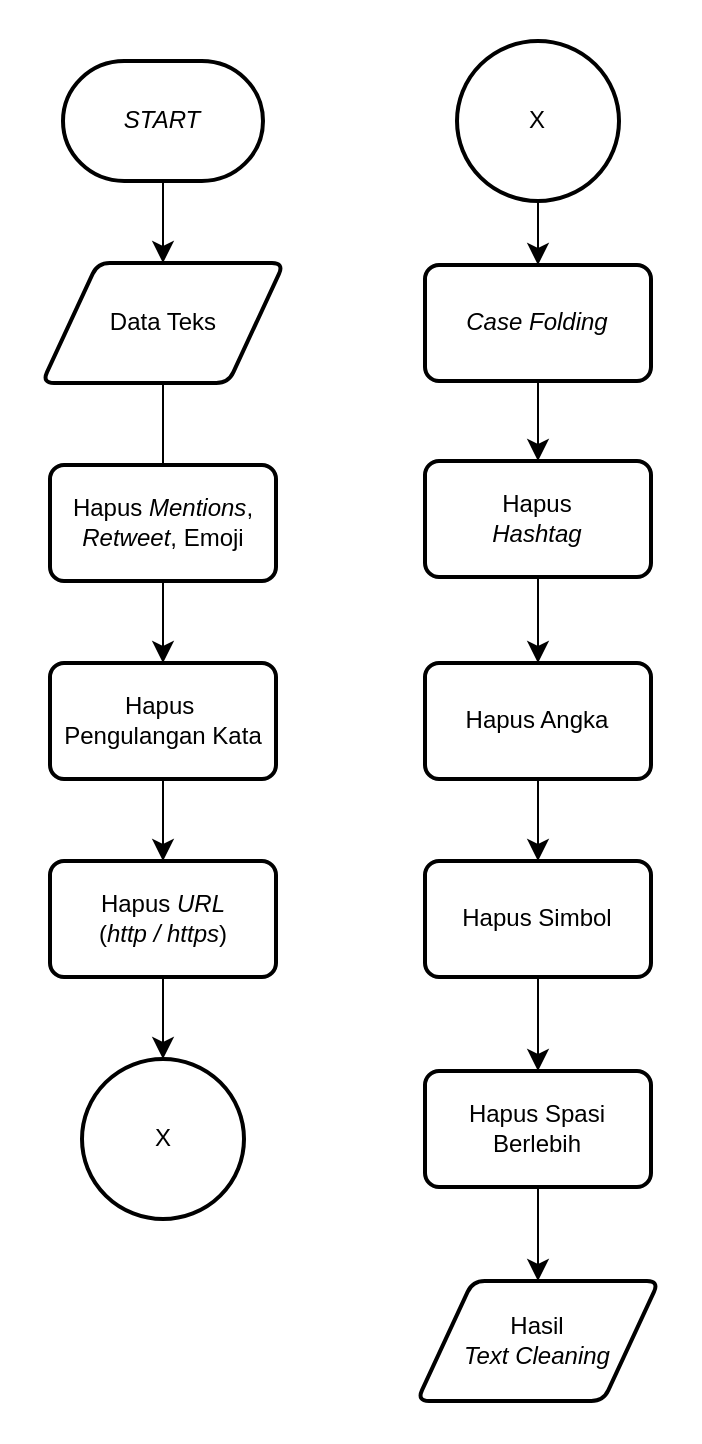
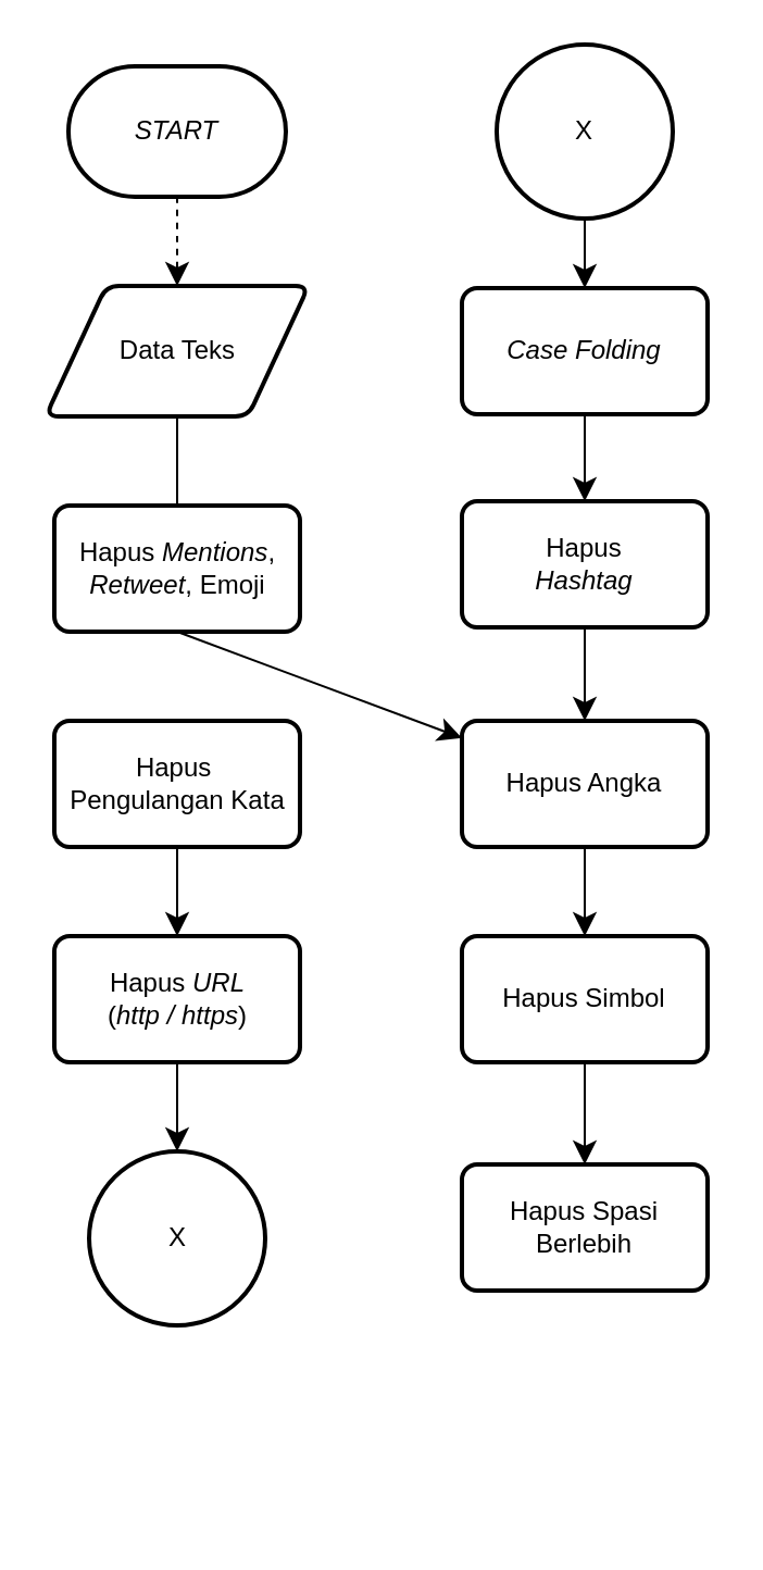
  <mxCell id="0" />
  <mxCell id="1" parent="0" />
- <mxCell id="2" style="edgeStyle=none;curved=1;rounded=0;orthogonalLoop=1;jettySize=auto;html=1;exitX=0.5;exitY=1;exitDx=0;exitDy=0;exitPerimeter=0;entryX=0.5;entryY=0;entryDx=0;entryDy=0;fontSize=12;startSize=8;endSize=8;" edge="1" parent="1" source="3" target="5"><mxGeometry relative="1" as="geometry" /></mxCell>
+ <mxCell id="2" style="edgeStyle=none;curved=1;rounded=0;orthogonalLoop=1;jettySize=auto;html=1;exitX=0.5;exitY=1;exitDx=0;exitDy=0;exitPerimeter=0;entryX=0.5;entryY=0;entryDx=0;entryDy=0;fontSize=12;startSize=8;endSize=8;dashed=1;" edge="1" parent="1" source="3" target="5"><mxGeometry relative="1" as="geometry" /></mxCell>
  <mxCell id="3" value="&lt;i&gt;START&lt;/i&gt;" style="strokeWidth=2;html=1;shape=mxgraph.flowchart.terminator;whiteSpace=wrap;" vertex="1" parent="1"><mxGeometry x="31" y="30" width="100" height="60" as="geometry" /></mxCell>
  <mxCell id="4" style="edgeStyle=none;curved=1;rounded=0;orthogonalLoop=1;jettySize=auto;html=1;exitX=0.5;exitY=1;exitDx=0;exitDy=0;entryX=0.5;entryY=0;entryDx=0;entryDy=0;fontSize=12;startSize=8;endSize=8;endArrow=none;" edge="1" parent="1" source="5" target="7"><mxGeometry relative="1" as="geometry" /></mxCell>
  <mxCell id="5" value="Data Teks" style="shape=parallelogram;html=1;strokeWidth=2;perimeter=parallelogramPerimeter;whiteSpace=wrap;rounded=1;arcSize=12;size=0.23;" vertex="1" parent="1"><mxGeometry x="20.5" y="131" width="121" height="60" as="geometry" /></mxCell>
- <mxCell id="6" style="edgeStyle=none;curved=1;rounded=0;orthogonalLoop=1;jettySize=auto;html=1;exitX=0.5;exitY=1;exitDx=0;exitDy=0;fontSize=12;startSize=8;endSize=8;" edge="1" parent="1" source="7" target="9"><mxGeometry relative="1" as="geometry" /></mxCell>
+ <mxCell id="6" style="edgeStyle=none;curved=1;rounded=0;orthogonalLoop=1;jettySize=auto;html=1;exitX=0.5;exitY=1;exitDx=0;exitDy=0;fontSize=12;startSize=8;endSize=8;" edge="1" parent="1" source="7" target="19"><mxGeometry relative="1" as="geometry" /></mxCell>
  <mxCell id="7" value="Hapus &lt;i&gt;Mentions&lt;/i&gt;,&lt;div&gt;&lt;i&gt;Retweet&lt;/i&gt;, Emoji&lt;/div&gt;" style="rounded=1;whiteSpace=wrap;html=1;absoluteArcSize=1;arcSize=14;strokeWidth=2;" vertex="1" parent="1"><mxGeometry x="24.5" y="232" width="113" height="58" as="geometry" /></mxCell>
  <mxCell id="8" style="edgeStyle=none;curved=1;rounded=0;orthogonalLoop=1;jettySize=auto;html=1;exitX=0.5;exitY=1;exitDx=0;exitDy=0;entryX=0.5;entryY=0;entryDx=0;entryDy=0;fontSize=12;startSize=8;endSize=8;" edge="1" parent="1" source="9" target="10"><mxGeometry relative="1" as="geometry" /></mxCell>
  <mxCell id="9" value="Hapus&amp;nbsp;&lt;div&gt;Pengulangan Kata&lt;/div&gt;" style="rounded=1;whiteSpace=wrap;html=1;absoluteArcSize=1;arcSize=14;strokeWidth=2;" vertex="1" parent="1"><mxGeometry x="24.5" y="331" width="113" height="58" as="geometry" /></mxCell>
  <mxCell id="10" value="Hapus &lt;i&gt;URL&lt;/i&gt;&lt;div&gt;(&lt;i&gt;http / https&lt;/i&gt;)&lt;/div&gt;" style="rounded=1;whiteSpace=wrap;html=1;absoluteArcSize=1;arcSize=14;strokeWidth=2;" vertex="1" parent="1"><mxGeometry x="24.5" y="430" width="113" height="58" as="geometry" /></mxCell>
  <mxCell id="11" value="X" style="strokeWidth=2;html=1;shape=mxgraph.flowchart.start_2;whiteSpace=wrap;" vertex="1" parent="1"><mxGeometry x="40.5" y="529" width="81" height="80" as="geometry" /></mxCell>
  <mxCell id="12" style="edgeStyle=none;curved=1;rounded=0;orthogonalLoop=1;jettySize=auto;html=1;exitX=0.5;exitY=1;exitDx=0;exitDy=0;exitPerimeter=0;entryX=0.5;entryY=0;entryDx=0;entryDy=0;fontSize=12;startSize=8;endSize=8;" edge="1" parent="1" source="13" target="15"><mxGeometry relative="1" as="geometry" /></mxCell>
  <mxCell id="13" value="X" style="strokeWidth=2;html=1;shape=mxgraph.flowchart.start_2;whiteSpace=wrap;" vertex="1" parent="1"><mxGeometry x="228" y="20" width="81" height="80" as="geometry" /></mxCell>
  <mxCell id="14" style="edgeStyle=none;curved=1;rounded=0;orthogonalLoop=1;jettySize=auto;html=1;exitX=0.5;exitY=1;exitDx=0;exitDy=0;entryX=0.5;entryY=0;entryDx=0;entryDy=0;fontSize=12;startSize=8;endSize=8;" edge="1" parent="1" source="15" target="17"><mxGeometry relative="1" as="geometry" /></mxCell>
  <mxCell id="15" value="&lt;i&gt;Case Folding&lt;/i&gt;" style="rounded=1;whiteSpace=wrap;html=1;absoluteArcSize=1;arcSize=14;strokeWidth=2;" vertex="1" parent="1"><mxGeometry x="212" y="132" width="113" height="58" as="geometry" /></mxCell>
  <mxCell id="16" style="edgeStyle=none;curved=1;rounded=0;orthogonalLoop=1;jettySize=auto;html=1;exitX=0.5;exitY=1;exitDx=0;exitDy=0;entryX=0.5;entryY=0;entryDx=0;entryDy=0;fontSize=12;startSize=8;endSize=8;" edge="1" parent="1" source="17" target="19"><mxGeometry relative="1" as="geometry" /></mxCell>
  <mxCell id="17" value="Hapus&lt;div&gt;&lt;i&gt;Hashtag&lt;/i&gt;&lt;/div&gt;" style="rounded=1;whiteSpace=wrap;html=1;absoluteArcSize=1;arcSize=14;strokeWidth=2;" vertex="1" parent="1"><mxGeometry x="212" y="230" width="113" height="58" as="geometry" /></mxCell>
  <mxCell id="18" style="edgeStyle=none;curved=1;rounded=0;orthogonalLoop=1;jettySize=auto;html=1;exitX=0.5;exitY=1;exitDx=0;exitDy=0;entryX=0.5;entryY=0;entryDx=0;entryDy=0;fontSize=12;startSize=8;endSize=8;" edge="1" parent="1" source="19" target="21"><mxGeometry relative="1" as="geometry" /></mxCell>
  <mxCell id="19" value="Hapus Angka" style="rounded=1;whiteSpace=wrap;html=1;absoluteArcSize=1;arcSize=14;strokeWidth=2;" vertex="1" parent="1"><mxGeometry x="212" y="331" width="113" height="58" as="geometry" /></mxCell>
  <mxCell id="20" style="edgeStyle=none;curved=1;rounded=0;orthogonalLoop=1;jettySize=auto;html=1;exitX=0.5;exitY=1;exitDx=0;exitDy=0;entryX=0.5;entryY=0;entryDx=0;entryDy=0;fontSize=12;startSize=8;endSize=8;" edge="1" parent="1" source="21" target="23"><mxGeometry relative="1" as="geometry" /></mxCell>
  <mxCell id="21" value="Hapus Simbol" style="rounded=1;whiteSpace=wrap;html=1;absoluteArcSize=1;arcSize=14;strokeWidth=2;" vertex="1" parent="1"><mxGeometry x="212" y="430" width="113" height="58" as="geometry" /></mxCell>
- <mxCell id="22" style="edgeStyle=none;curved=1;rounded=0;orthogonalLoop=1;jettySize=auto;html=1;exitX=0.5;exitY=1;exitDx=0;exitDy=0;entryX=0.5;entryY=0;entryDx=0;entryDy=0;fontSize=12;startSize=8;endSize=8;" edge="1" parent="1" source="23" target="24"><mxGeometry relative="1" as="geometry" /></mxCell>
  <mxCell id="23" value="Hapus Spasi Berlebih" style="rounded=1;whiteSpace=wrap;html=1;absoluteArcSize=1;arcSize=14;strokeWidth=2;" vertex="1" parent="1"><mxGeometry x="212" y="535" width="113" height="58" as="geometry" /></mxCell>
- <mxCell id="24" value="Hasil&lt;div&gt;&lt;i&gt;Text Cleaning&lt;/i&gt;&lt;/div&gt;" style="shape=parallelogram;html=1;strokeWidth=2;perimeter=parallelogramPerimeter;whiteSpace=wrap;rounded=1;arcSize=12;size=0.23;" vertex="1" parent="1"><mxGeometry x="208" y="640" width="121" height="60" as="geometry" /></mxCell>
  <mxCell id="25" style="edgeStyle=none;curved=1;rounded=0;orthogonalLoop=1;jettySize=auto;html=1;exitX=0.5;exitY=1;exitDx=0;exitDy=0;entryX=0.5;entryY=0;entryDx=0;entryDy=0;entryPerimeter=0;fontSize=12;startSize=8;endSize=8;" edge="1" parent="1" source="10" target="11"><mxGeometry relative="1" as="geometry" /></mxCell>
